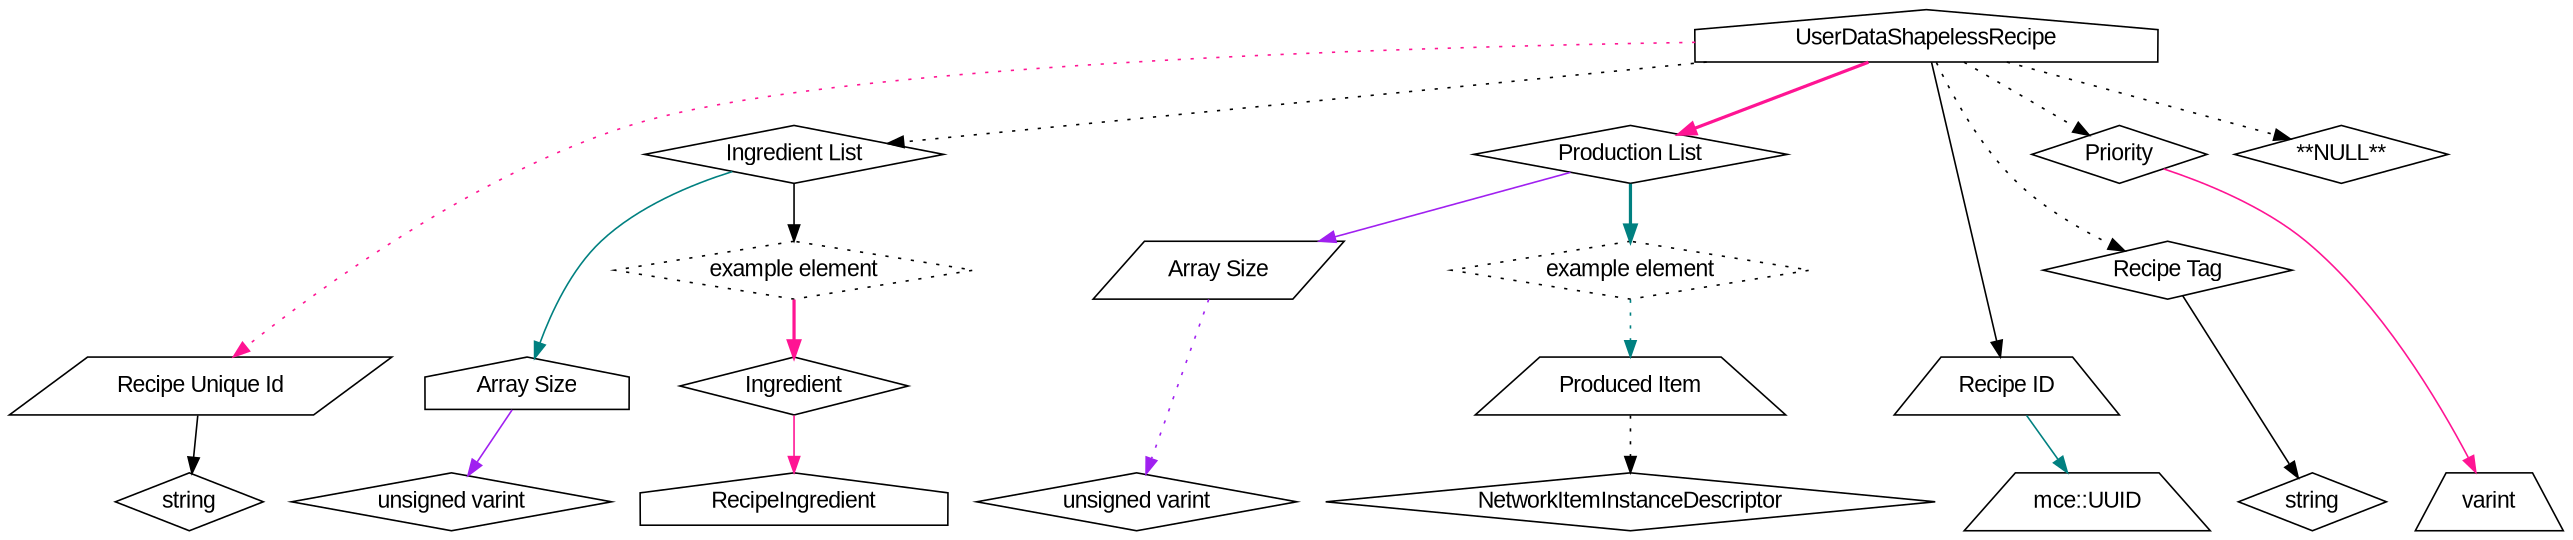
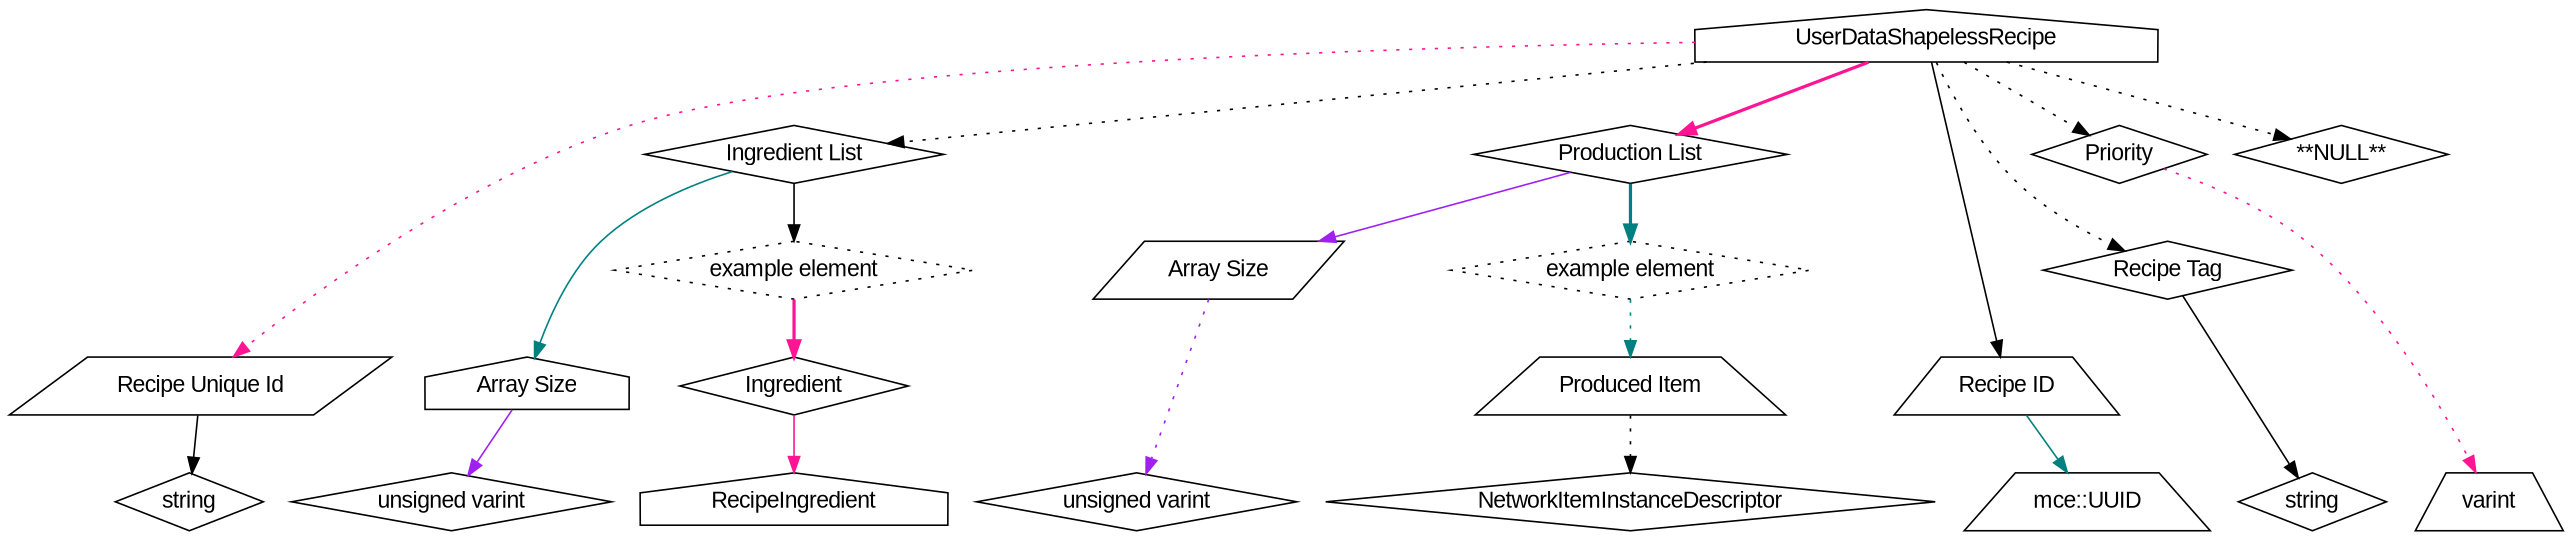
  digraph {
    fontname="Liberation Sans"
    rankdir=TB
    node [fontname="Liberation Sans" shape=diamond]
    edge [color=black fontname="Liberation Sans" style=solid]
    n1 [label=string]
    n2 [label="unsigned varint"]
    n3 [label=RecipeIngredient shape=house]
    n4 [label="unsigned varint"]
    n5 [label=NetworkItemInstanceDescriptor]
    n6 [label="mce::UUID" shape=trapezium]
    n7 [label=string]
    n8 [label=varint shape=trapezium]
    n9 [label=UserDataShapelessRecipe shape=house]
    n10 [label="Recipe Unique Id" shape=parallelogram]
    n11 [label="Ingredient List"]
    n12 [label="Production List"]
    n13 [label="Recipe ID" shape=trapezium]
    n14 [label="Recipe Tag"]
    n15 [label=Priority]
    n16 [label="**NULL**"]
    n17 [label="Array Size" shape=house]
    n18 [label="example element" style=dotted]
    n19 [label="Array Size" shape=parallelogram]
    n20 [label="example element" style=dotted]
    n21 [label=Ingredient]
    n22 [label="Produced Item" shape=trapezium]
    subgraph sub_1 {
      rank=max
      n1
      n2
      n3
      n4
      n5
      n6
      n7
      n8
    }
    n9 -> n10 [color=deeppink style=dotted]
    n9 -> n11 [style=dotted]
    n9 -> n12 [color=deeppink style=bold]
    n9 -> n13
    n9 -> n14 [style=dotted]
    n9 -> n15 [style=dotted]
    n9 -> n16 [style=dotted]
    n10 -> n1
    n11 -> n17 [color=teal]
    n11 -> n18
    n12 -> n19 [color=purple]
    n12 -> n20 [color=teal style=bold]
    n13 -> n6 [color=teal]
    n14 -> n7
-   n15 -> n8 [color=deeppink]
+   n15 -> n8 [color=deeppink style=dotted]
    n17 -> n2 [color=purple]
    n18 -> n21 [color=deeppink style=bold]
    n19 -> n4 [color=purple style=dotted]
    n20 -> n22 [color=teal style=dotted]
    n21 -> n3 [color=deeppink]
    n22 -> n5 [style=dotted]
  }
